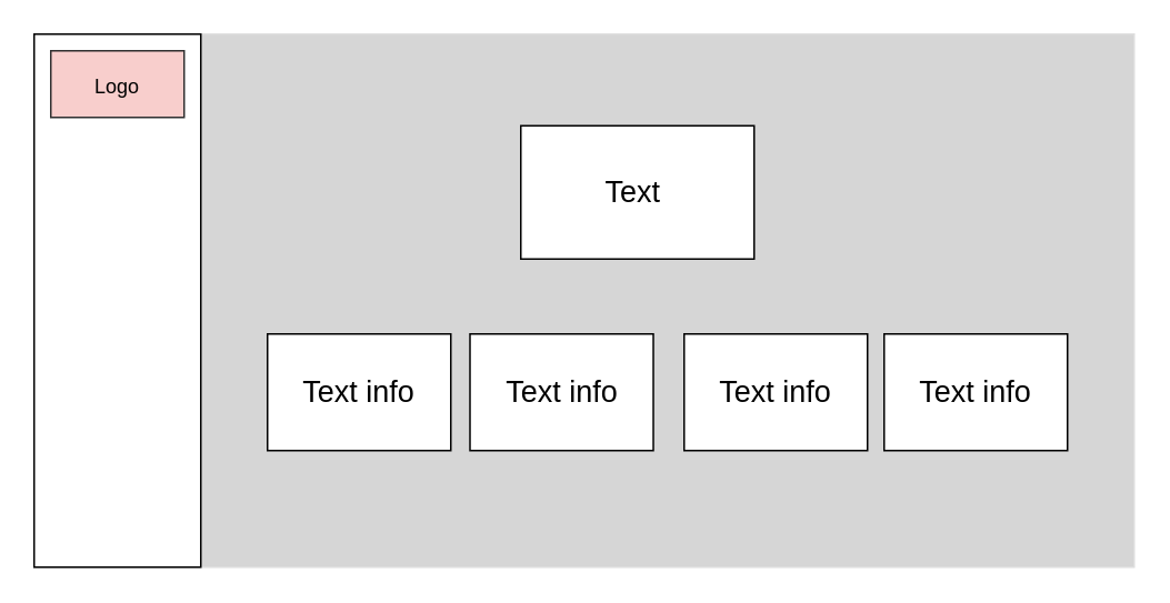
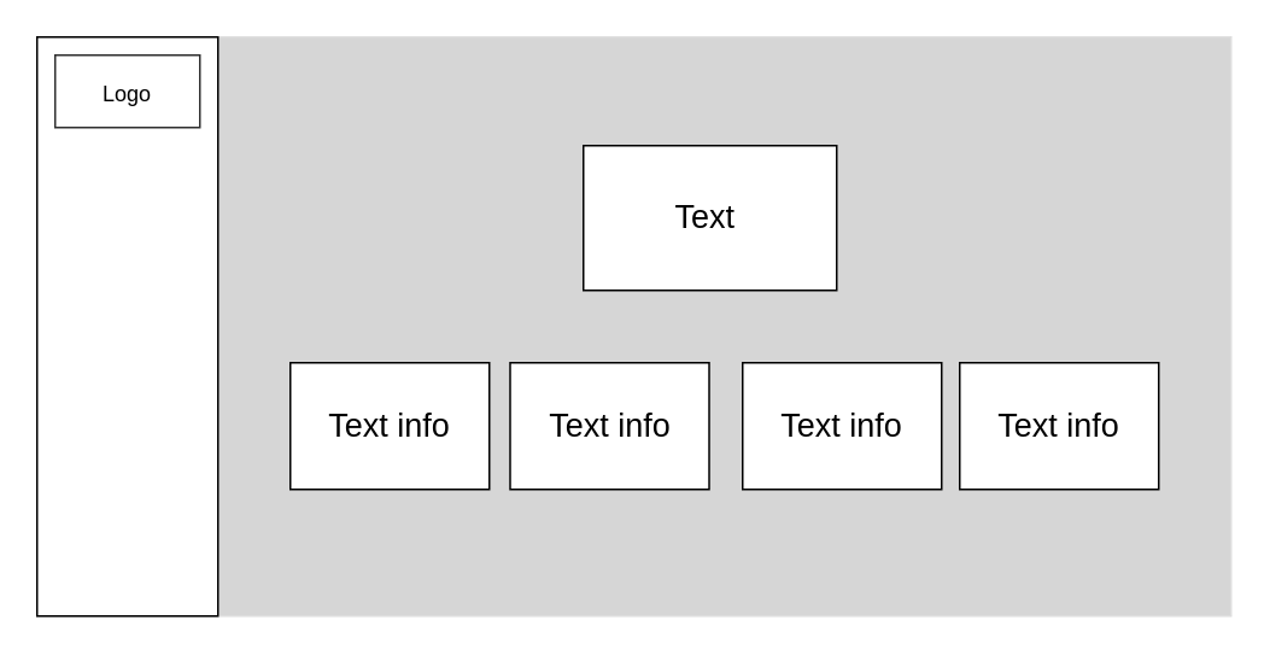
  <mxCell id="0" />
  <mxCell id="1" parent="0" />
  <mxCell id="2" value="" style="rounded=0;whiteSpace=wrap;html=1;fontSize=18;fillColor=#D6D6D6;strokeColor=#DEDEDE;" parent="1" vertex="1"><mxGeometry x="20" y="20" width="660" height="320" as="geometry" /></mxCell>
  <mxCell id="3" value="&lt;span style=&quot;font-size: 18px;&quot;&gt;&lt;br&gt;&lt;/span&gt;" style="rounded=0;whiteSpace=wrap;html=1;" parent="1" vertex="1"><mxGeometry x="20" y="20" width="100" height="320" as="geometry" /></mxCell>
  <mxCell id="4" value="&lt;font style=&quot;font-size: 18px;&quot;&gt;Text info&lt;/font&gt;" style="rounded=0;whiteSpace=wrap;html=1;" parent="1" vertex="1"><mxGeometry x="160" y="200" width="110" height="70" as="geometry" /></mxCell>
- <mxCell id="5" value="&lt;font style=&quot;font-size: 12px;&quot;&gt;Logo&lt;/font&gt;" style="rounded=0;whiteSpace=wrap;html=1;shadow=0;fontSize=18;strokeColor=#303030;fillColor=#f8cecc;" parent="1" vertex="1"><mxGeometry x="30" y="30" width="80" height="40" as="geometry" /></mxCell>
- <mxCell id="6" value="&lt;font style=&quot;font-size: 18px;&quot;&gt;Text&amp;nbsp;&lt;/font&gt;" style="rounded=0;whiteSpace=wrap;html=1;" parent="1" vertex="1"><mxGeometry x="312" y="75" width="140" height="80" as="geometry" /></mxCell>
+ <mxCell id="5" value="&lt;font style=&quot;font-size: 12px;&quot;&gt;Logo&lt;/font&gt;" style="rounded=0;whiteSpace=wrap;html=1;shadow=0;fontSize=18;strokeColor=#303030;fillColor=#FFFFFF;" parent="1" vertex="1"><mxGeometry x="30" y="30" width="80" height="40" as="geometry" /></mxCell>
+ <mxCell id="6" value="&lt;font style=&quot;font-size: 18px;&quot;&gt;Text&amp;nbsp;&lt;/font&gt;" style="rounded=0;whiteSpace=wrap;html=1;" parent="1" vertex="1"><mxGeometry x="322" y="80" width="140" height="80" as="geometry" /></mxCell>
  <mxCell id="7" value="&lt;font style=&quot;font-size: 18px;&quot;&gt;Text info&lt;/font&gt;" style="rounded=0;whiteSpace=wrap;html=1;" parent="1" vertex="1"><mxGeometry x="281.5" y="200" width="110" height="70" as="geometry" /></mxCell>
  <mxCell id="8" value="&lt;font style=&quot;font-size: 18px;&quot;&gt;Text info&lt;/font&gt;" style="rounded=0;whiteSpace=wrap;html=1;" parent="1" vertex="1"><mxGeometry x="410" y="200" width="110" height="70" as="geometry" /></mxCell>
  <mxCell id="9" value="&lt;font style=&quot;font-size: 18px;&quot;&gt;Text info&lt;/font&gt;" style="rounded=0;whiteSpace=wrap;html=1;" parent="1" vertex="1"><mxGeometry x="530" y="200" width="110" height="70" as="geometry" /></mxCell>
